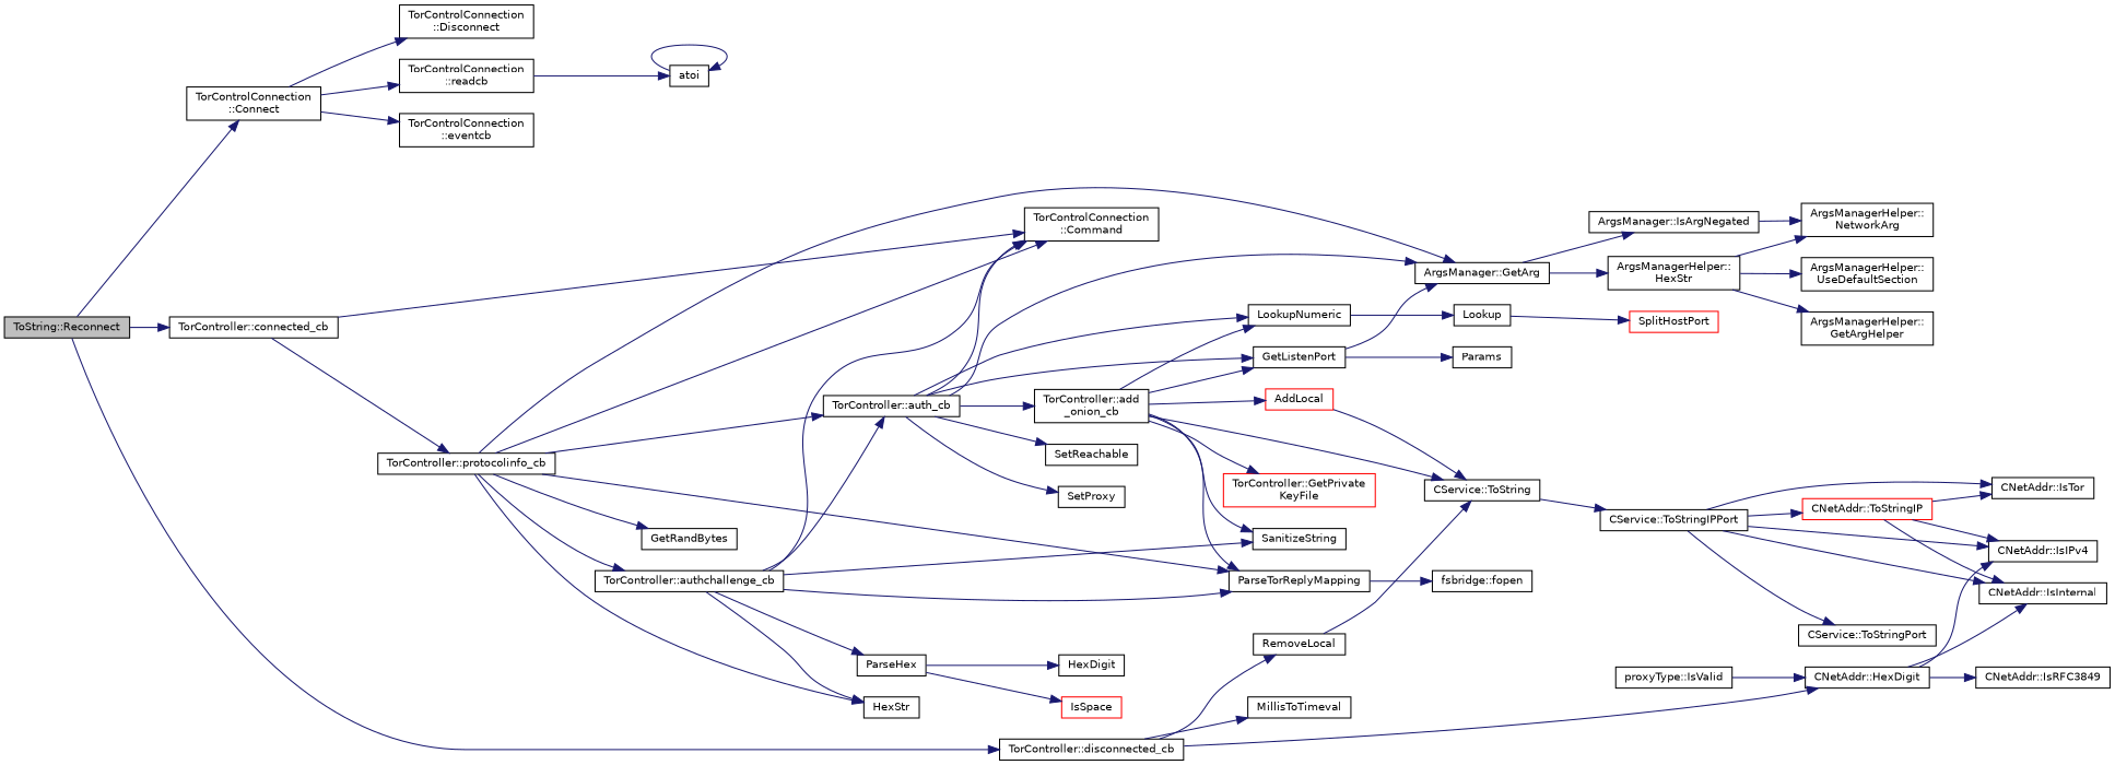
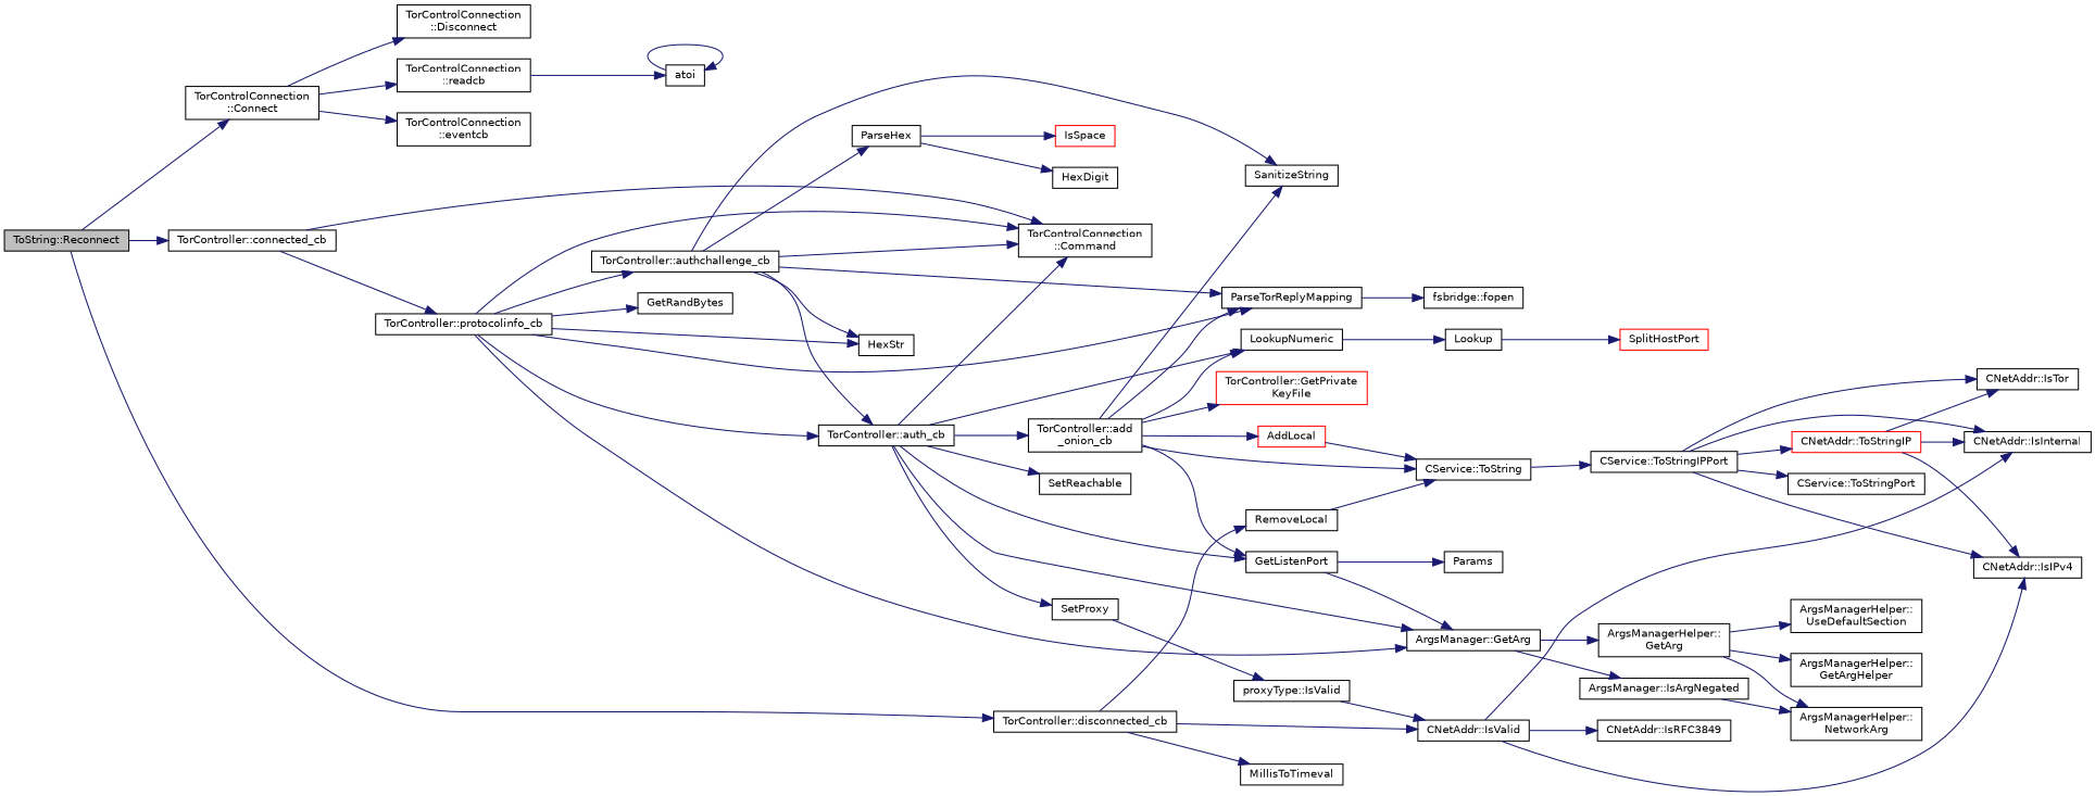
  digraph {
    rankdir=LR
    node [color=black fillcolor=white fontname=Helvetica fontsize=10 shape=record style=filled]
    edge [color=midnightblue fontname=Helvetica fontsize=10 labelfontname=Helvetica labelfontsize=10 style=solid]
    n1 [fillcolor=grey75 fontcolor=black height=0.2 label="ToString::Reconnect" width=0.4]
    n2 [height=0.2 label="TorControlConnection\l::Connect" width=0.4]
    n3 [height=0.2 label="TorController::connected_cb" width=0.4]
    n4 [height=0.2 label="TorController::disconnected_cb" width=0.4]
    n5 [height=0.2 label="TorControlConnection\l::Disconnect" width=0.4]
    n6 [height=0.2 label="TorControlConnection\l::readcb" width=0.4]
    n7 [height=0.2 label="TorControlConnection\l::eventcb" width=0.4]
    n8 [height=0.2 label="TorControlConnection\l::Command" width=0.4]
    n9 [height=0.2 label="TorController::protocolinfo_cb" width=0.4]
-   n10 [height=0.2 label="CNetAddr::HexDigit" width=0.4]
+   n10 [height=0.2 label="CNetAddr::IsValid" width=0.4]
    n11 [height=0.2 label=RemoveLocal width=0.4]
    n12 [height=0.2 label=MillisToTimeval width=0.4]
    n13 [height=0.2 label=atoi width=0.4]
    n14 [height=0.2 label=ParseTorReplyMapping width=0.4]
    n15 [height=0.2 label="ArgsManager::GetArg" width=0.4]
    n16 [height=0.2 label="TorController::auth_cb" width=0.4]
    n17 [height=0.2 label=GetRandBytes width=0.4]
    n18 [height=0.2 label=HexStr width=0.4]
    n19 [height=0.2 label="TorController::authchallenge_cb" width=0.4]
    n20 [height=0.2 label="fsbridge::fopen" width=0.4]
    n21 [height=0.2 label="ArgsManager::IsArgNegated" width=0.4]
-   n22 [height=0.2 label="ArgsManagerHelper::\lHexStr" width=0.4]
+   n22 [height=0.2 label="ArgsManagerHelper::\lGetArg" width=0.4]
    n23 [height=0.2 label=LookupNumeric width=0.4]
    n24 [height=0.2 label=SetProxy width=0.4]
    n25 [height=0.2 label=SetReachable width=0.4]
    n26 [height=0.2 label=GetListenPort width=0.4]
    n27 [height=0.2 label="TorController::add\l_onion_cb" width=0.4]
    n28 [height=0.2 label=SanitizeString width=0.4]
    n29 [height=0.2 label=ParseHex width=0.4]
    n30 [height=0.2 label="ArgsManagerHelper::\lNetworkArg" width=0.4]
    n31 [height=0.2 label="ArgsManagerHelper::\lGetArgHelper" width=0.4]
    n32 [height=0.2 label="ArgsManagerHelper::\lUseDefaultSection" width=0.4]
    n33 [height=0.2 label=Lookup width=0.4]
    n34 [height=0.2 label="proxyType::IsValid" width=0.4]
    n35 [height=0.2 label=Params width=0.4]
    n36 [height=0.2 label="CService::ToString" width=0.4]
    n37 [color=red height=0.2 label="TorController::GetPrivate\lKeyFile" width=0.4]
    n38 [color=red height=0.2 label=AddLocal width=0.4]
    n39 [color=red height=0.2 label=SplitHostPort width=0.4]
    n40 [height=0.2 label="CNetAddr::IsRFC3849" width=0.4]
    n41 [height=0.2 label="CNetAddr::IsInternal" width=0.4]
    n42 [height=0.2 label="CNetAddr::IsIPv4" width=0.4]
    n43 [height=0.2 label="CService::ToStringIPPort" width=0.4]
    n44 [height=0.2 label="CNetAddr::IsTor" width=0.4]
    n45 [color=red height=0.2 label="CNetAddr::ToStringIP" width=0.4]
    n46 [height=0.2 label="CService::ToStringPort" width=0.4]
    n47 [color=red height=0.2 label=IsSpace width=0.4]
    n48 [height=0.2 label=HexDigit width=0.4]
    n1 -> n2
    n1 -> n3
    n1 -> n4
    n2 -> n5
    n2 -> n6
    n2 -> n7
    n3 -> n8
    n3 -> n9
    n4 -> n10
    n4 -> n11
    n4 -> n12
    n6 -> n13
    n9 -> n8
    n9 -> n14
    n9 -> n15
    n9 -> n16
    n9 -> n17
    n9 -> n18
    n9 -> n19
    n10 -> n40
    n10 -> n41
    n10 -> n42
    n11 -> n36
    n13 -> n13
    n14 -> n20
    n15 -> n21
    n15 -> n22
    n16 -> n8
    n16 -> n15
    n16 -> n23
    n16 -> n24
    n16 -> n25
    n16 -> n26
    n16 -> n27
    n19 -> n8
    n19 -> n14
    n19 -> n16
    n19 -> n18
    n19 -> n28
    n19 -> n29
    n21 -> n30
    n22 -> n30
    n22 -> n31
    n22 -> n32
    n23 -> n33
+   n24 -> n34
    n26 -> n15
    n26 -> n35
    n27 -> n14
    n27 -> n23
    n27 -> n26
    n27 -> n28
    n27 -> n36
    n27 -> n37
    n27 -> n38
    n29 -> n47
    n29 -> n48
    n33 -> n39
    n34 -> n10
    n36 -> n43
    n38 -> n36
    n43 -> n41
    n43 -> n42
    n43 -> n44
    n43 -> n45
    n43 -> n46
    n45 -> n41
    n45 -> n42
    n45 -> n44
  }
